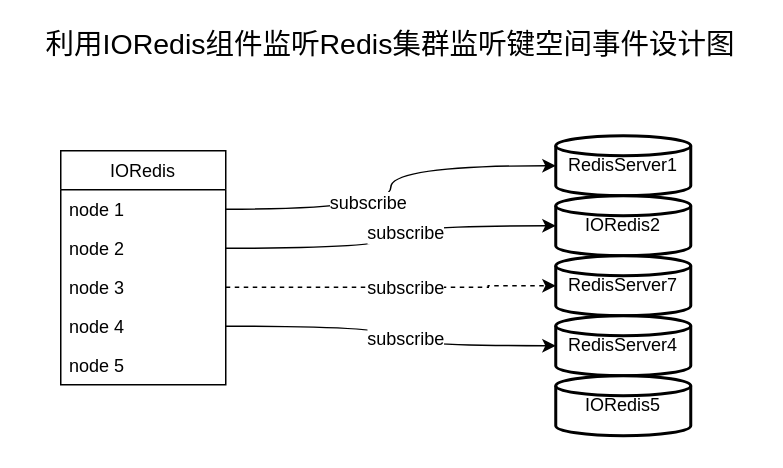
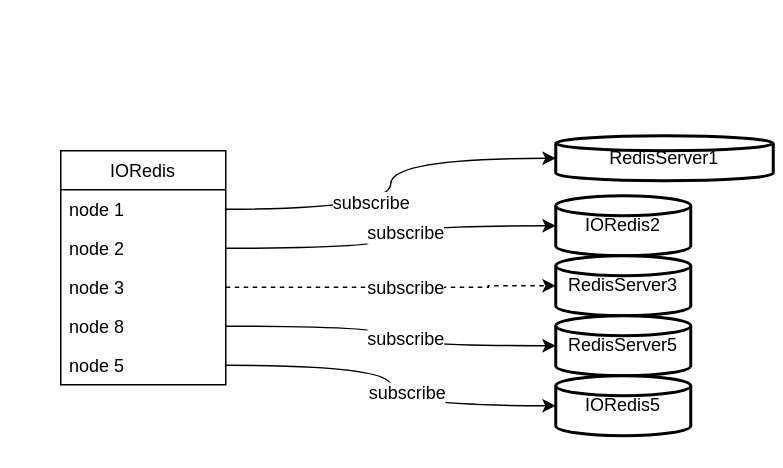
  <mxCell id="0" />
  <mxCell id="1" parent="0" />
- <mxCell id="2" value="利用IORedis组件监听Redis集群监听键空间事件设计图" style="text;html=1;strokeColor=none;fillColor=none;align=center;verticalAlign=middle;whiteSpace=wrap;rounded=0;fontSize=19;" vertex="1" parent="1"><mxGeometry x="20" y="20" width="480" height="20" as="geometry" /></mxCell>
- <mxCell id="3" value="RedisServer1" style="strokeWidth=2;html=1;shape=mxgraph.flowchart.database;whiteSpace=wrap;" vertex="1" parent="1"><mxGeometry x="370" y="90" width="90" height="40" as="geometry" /></mxCell>
+ <mxCell id="3" value="RedisServer1" style="strokeWidth=2;html=1;shape=mxgraph.flowchart.database;whiteSpace=wrap;" vertex="1" parent="1"><mxGeometry x="370" y="90" width="145" height="30" as="geometry" /></mxCell>
  <mxCell id="4" value="&lt;span style=&quot;white-space: normal&quot;&gt;IORedis2&lt;/span&gt;" style="strokeWidth=2;html=1;shape=mxgraph.flowchart.database;whiteSpace=wrap;" vertex="1" parent="1"><mxGeometry x="370" y="130" width="90" height="40" as="geometry" /></mxCell>
- <mxCell id="5" value="&lt;span style=&quot;white-space: normal&quot;&gt;RedisServer7&lt;/span&gt;" style="strokeWidth=2;html=1;shape=mxgraph.flowchart.database;whiteSpace=wrap;" vertex="1" parent="1"><mxGeometry x="370" y="170" width="90" height="40" as="geometry" /></mxCell>
- <mxCell id="6" value="&lt;span style=&quot;white-space: normal&quot;&gt;RedisServer4&lt;/span&gt;" style="strokeWidth=2;html=1;shape=mxgraph.flowchart.database;whiteSpace=wrap;" vertex="1" parent="1"><mxGeometry x="370" y="210" width="90" height="40" as="geometry" /></mxCell>
+ <mxCell id="5" value="&lt;span style=&quot;white-space: normal&quot;&gt;RedisServer3&lt;/span&gt;" style="strokeWidth=2;html=1;shape=mxgraph.flowchart.database;whiteSpace=wrap;" vertex="1" parent="1"><mxGeometry x="370" y="170" width="90" height="40" as="geometry" /></mxCell>
+ <mxCell id="6" value="&lt;span style=&quot;white-space: normal&quot;&gt;RedisServer5&lt;/span&gt;" style="strokeWidth=2;html=1;shape=mxgraph.flowchart.database;whiteSpace=wrap;" vertex="1" parent="1"><mxGeometry x="370" y="210" width="90" height="40" as="geometry" /></mxCell>
  <mxCell id="7" value="&lt;span style=&quot;white-space: normal&quot;&gt;IORedis5&lt;/span&gt;" style="strokeWidth=2;html=1;shape=mxgraph.flowchart.database;whiteSpace=wrap;" vertex="1" parent="1"><mxGeometry x="370" y="250" width="90" height="40" as="geometry" /></mxCell>
  <mxCell id="8" style="edgeStyle=orthogonalEdgeStyle;rounded=0;orthogonalLoop=1;jettySize=auto;html=1;exitX=1;exitY=0.5;exitDx=0;exitDy=0;entryX=0;entryY=0.5;entryDx=0;entryDy=0;entryPerimeter=0;curved=1;" edge="1" parent="1" source="19" target="3"><mxGeometry relative="1" as="geometry"><mxPoint x="325" y="180" as="sourcePoint" /></mxGeometry></mxCell>
  <mxCell id="9" value="subscribe" style="text;html=1;align=center;verticalAlign=middle;resizable=0;points=[];labelBackgroundColor=#ffffff;" vertex="1" connectable="0" parent="8"><mxGeometry x="-0.248" y="5" relative="1" as="geometry"><mxPoint as="offset" /></mxGeometry></mxCell>
  <mxCell id="10" style="edgeStyle=orthogonalEdgeStyle;rounded=0;orthogonalLoop=1;jettySize=auto;html=1;exitX=1;exitY=0.5;exitDx=0;exitDy=0;entryX=0;entryY=0.5;entryDx=0;entryDy=0;entryPerimeter=0;curved=1;" edge="1" parent="1" source="20" target="4"><mxGeometry relative="1" as="geometry"><mxPoint x="325" y="220" as="sourcePoint" /></mxGeometry></mxCell>
  <mxCell id="11" value="subscribe" style="text;html=1;align=center;verticalAlign=middle;resizable=0;points=[];labelBackgroundColor=#ffffff;" vertex="1" connectable="0" parent="10"><mxGeometry x="0.138" y="-4" relative="1" as="geometry"><mxPoint as="offset" /></mxGeometry></mxCell>
  <mxCell id="12" style="edgeStyle=orthogonalEdgeStyle;rounded=0;orthogonalLoop=1;jettySize=auto;html=1;entryX=0;entryY=0.5;entryDx=0;entryDy=0;entryPerimeter=0;exitX=1;exitY=0.5;exitDx=0;exitDy=0;dashed=1;" edge="1" parent="1" source="21" target="5"><mxGeometry relative="1" as="geometry"><mxPoint x="240" y="230" as="sourcePoint" /><Array as="points"><mxPoint x="325" y="191" /><mxPoint x="325" y="190" /></Array></mxGeometry></mxCell>
  <mxCell id="13" value="subscribe" style="text;html=1;align=center;verticalAlign=middle;resizable=0;points=[];labelBackgroundColor=#ffffff;" vertex="1" connectable="0" parent="12"><mxGeometry x="0.074" relative="1" as="geometry"><mxPoint as="offset" /></mxGeometry></mxCell>
  <mxCell id="14" style="edgeStyle=orthogonalEdgeStyle;rounded=0;orthogonalLoop=1;jettySize=auto;html=1;exitX=1;exitY=0.5;exitDx=0;exitDy=0;entryX=0;entryY=0.5;entryDx=0;entryDy=0;entryPerimeter=0;curved=1;" edge="1" parent="1" source="22" target="6"><mxGeometry relative="1" as="geometry"><mxPoint x="325" y="300" as="sourcePoint" /></mxGeometry></mxCell>
  <mxCell id="15" value="subscribe" style="text;html=1;align=center;verticalAlign=middle;resizable=0;points=[];labelBackgroundColor=#ffffff;" vertex="1" connectable="0" parent="14"><mxGeometry x="0.13" y="5" relative="1" as="geometry"><mxPoint as="offset" /></mxGeometry></mxCell>
+ <mxCell id="16" style="edgeStyle=orthogonalEdgeStyle;rounded=0;orthogonalLoop=1;jettySize=auto;html=1;exitX=1;exitY=0.5;exitDx=0;exitDy=0;entryX=0;entryY=0.5;entryDx=0;entryDy=0;entryPerimeter=0;curved=1;" edge="1" parent="1" source="23" target="7"><mxGeometry relative="1" as="geometry"><mxPoint x="325" y="340" as="sourcePoint" /></mxGeometry></mxCell>
+ <mxCell id="17" value="subscribe" style="text;html=1;align=center;verticalAlign=middle;resizable=0;points=[];labelBackgroundColor=#ffffff;" vertex="1" connectable="0" parent="16"><mxGeometry x="0.188" y="9" relative="1" as="geometry"><mxPoint as="offset" /></mxGeometry></mxCell>
  <mxCell id="18" value="IORedis" style="swimlane;fontStyle=0;childLayout=stackLayout;horizontal=1;startSize=26;fillColor=none;horizontalStack=0;resizeParent=1;resizeParentMax=0;resizeLast=0;collapsible=1;marginBottom=0;" vertex="1" parent="1"><mxGeometry x="40" y="100" width="110" height="156" as="geometry" /></mxCell>
  <mxCell id="19" value="node 1" style="text;strokeColor=none;fillColor=none;align=left;verticalAlign=top;spacingLeft=4;spacingRight=4;overflow=hidden;rotatable=0;points=[[0,0.5],[1,0.5]];portConstraint=eastwest;" vertex="1" parent="18"><mxGeometry y="26" width="110" height="26" as="geometry" /></mxCell>
  <mxCell id="20" value="node 2" style="text;strokeColor=none;fillColor=none;align=left;verticalAlign=top;spacingLeft=4;spacingRight=4;overflow=hidden;rotatable=0;points=[[0,0.5],[1,0.5]];portConstraint=eastwest;" vertex="1" parent="18"><mxGeometry y="52" width="110" height="26" as="geometry" /></mxCell>
  <mxCell id="21" value="node 3" style="text;strokeColor=none;fillColor=none;align=left;verticalAlign=top;spacingLeft=4;spacingRight=4;overflow=hidden;rotatable=0;points=[[0,0.5],[1,0.5]];portConstraint=eastwest;" vertex="1" parent="18"><mxGeometry y="78" width="110" height="26" as="geometry" /></mxCell>
- <mxCell id="22" value="node 4" style="text;strokeColor=none;fillColor=none;align=left;verticalAlign=top;spacingLeft=4;spacingRight=4;overflow=hidden;rotatable=0;points=[[0,0.5],[1,0.5]];portConstraint=eastwest;" vertex="1" parent="18"><mxGeometry y="104" width="110" height="26" as="geometry" /></mxCell>
+ <mxCell id="22" value="node 8" style="text;strokeColor=none;fillColor=none;align=left;verticalAlign=top;spacingLeft=4;spacingRight=4;overflow=hidden;rotatable=0;points=[[0,0.5],[1,0.5]];portConstraint=eastwest;" vertex="1" parent="18"><mxGeometry y="104" width="110" height="26" as="geometry" /></mxCell>
  <mxCell id="23" value="node 5" style="text;strokeColor=none;fillColor=none;align=left;verticalAlign=top;spacingLeft=4;spacingRight=4;overflow=hidden;rotatable=0;points=[[0,0.5],[1,0.5]];portConstraint=eastwest;" vertex="1" parent="18"><mxGeometry y="130" width="110" height="26" as="geometry" /></mxCell>
